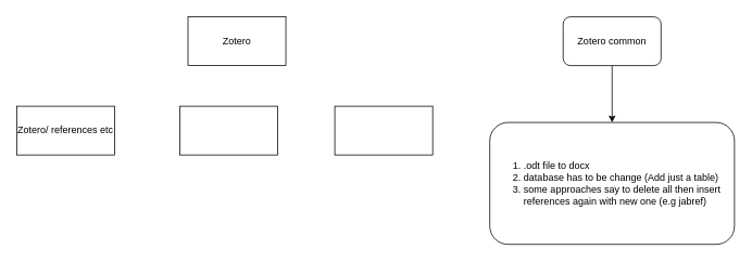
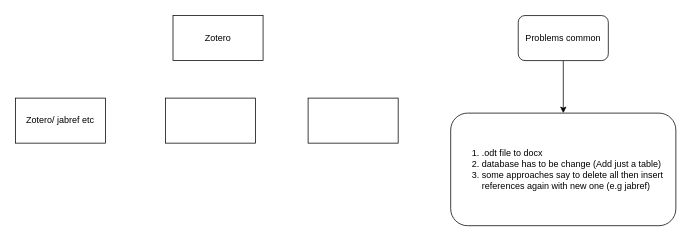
  <mxCell id="0" />
  <mxCell id="1" parent="0" />
  <mxCell id="2" value="Zotero" style="rounded=0;whiteSpace=wrap;html=1;" vertex="1" parent="1"><mxGeometry x="230" y="20" width="120" height="60" as="geometry" /></mxCell>
- <mxCell id="3" value="Zotero/ references etc" style="rounded=0;whiteSpace=wrap;html=1;" vertex="1" parent="1"><mxGeometry x="20" y="130" width="120" height="60" as="geometry" /></mxCell>
+ <mxCell id="3" value="Zotero/ jabref etc" style="rounded=0;whiteSpace=wrap;html=1;" vertex="1" parent="1"><mxGeometry x="20" y="130" width="120" height="60" as="geometry" /></mxCell>
  <mxCell id="4" value="" style="rounded=0;whiteSpace=wrap;html=1;" vertex="1" parent="1"><mxGeometry x="220" y="130" width="120" height="60" as="geometry" /></mxCell>
  <mxCell id="5" value="" style="rounded=0;whiteSpace=wrap;html=1;" vertex="1" parent="1"><mxGeometry x="410" y="130" width="120" height="60" as="geometry" /></mxCell>
  <mxCell id="6" value="" style="edgeStyle=orthogonalEdgeStyle;rounded=0;orthogonalLoop=1;jettySize=auto;html=1;" edge="1" parent="1" source="7" target="8"><mxGeometry relative="1" as="geometry" /></mxCell>
- <mxCell id="7" value="Zotero common" style="rounded=1;whiteSpace=wrap;html=1;" vertex="1" parent="1"><mxGeometry x="690" y="20" width="120" height="60" as="geometry" /></mxCell>
+ <mxCell id="7" value="Problems common" style="rounded=1;whiteSpace=wrap;html=1;" vertex="1" parent="1"><mxGeometry x="690" y="20" width="120" height="60" as="geometry" /></mxCell>
  <mxCell id="8" value="&lt;ol&gt;&lt;li&gt;.odt file to docx&lt;/li&gt;&lt;li&gt;database has to be change (Add just a table)&lt;/li&gt;&lt;li&gt;some approaches say to delete all then insert references again with new one (e.g jabref)&lt;/li&gt;&lt;/ol&gt;" style="rounded=1;whiteSpace=wrap;html=1;align=left;" vertex="1" parent="1"><mxGeometry x="600" y="150" width="300" height="150" as="geometry" /></mxCell>
